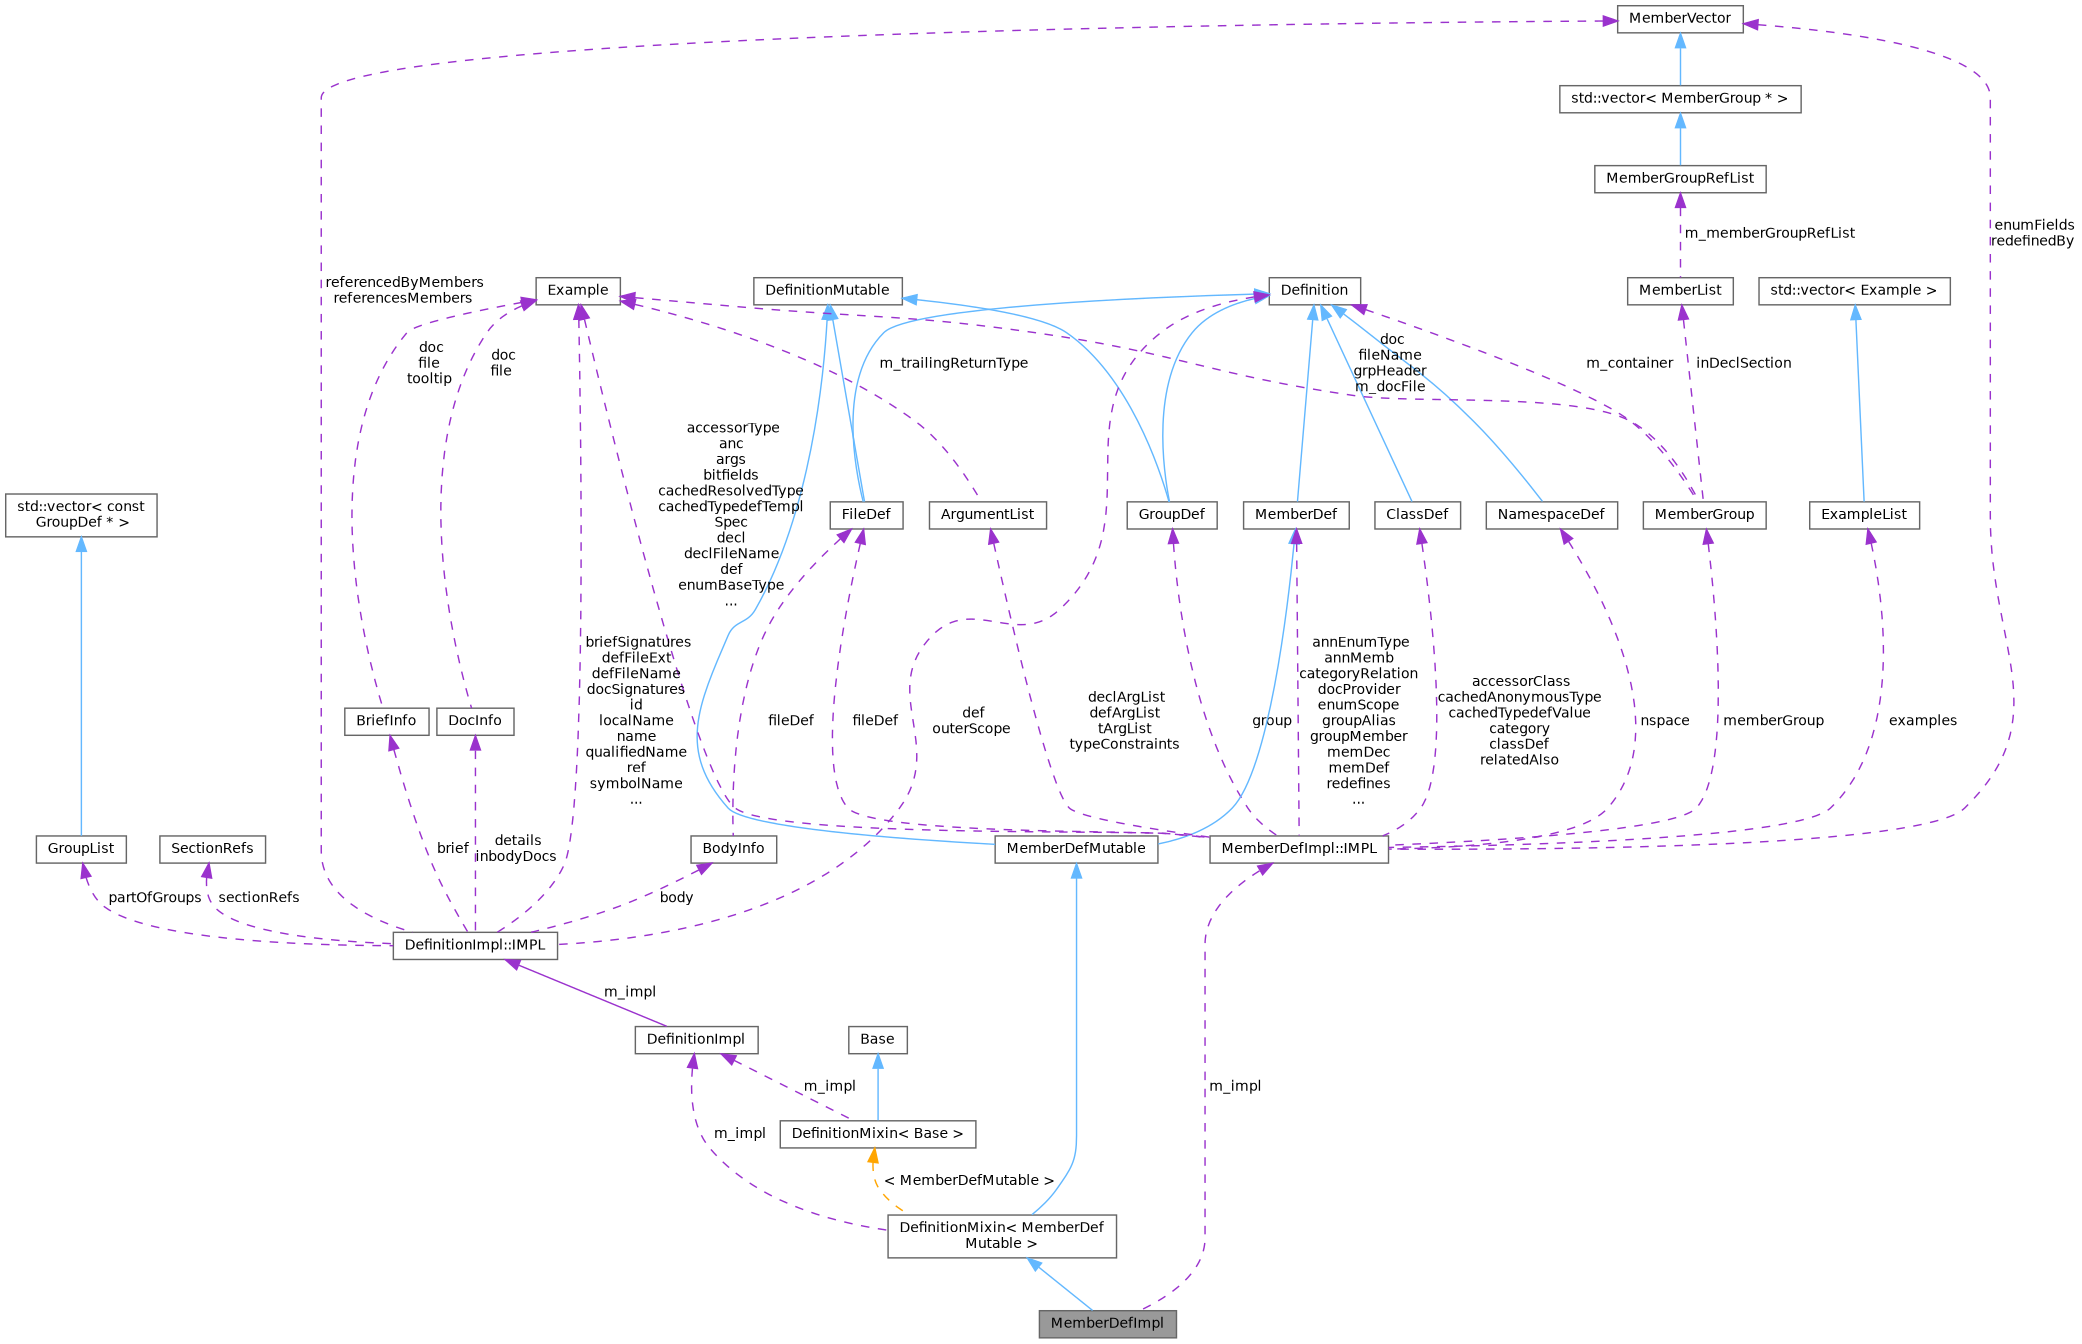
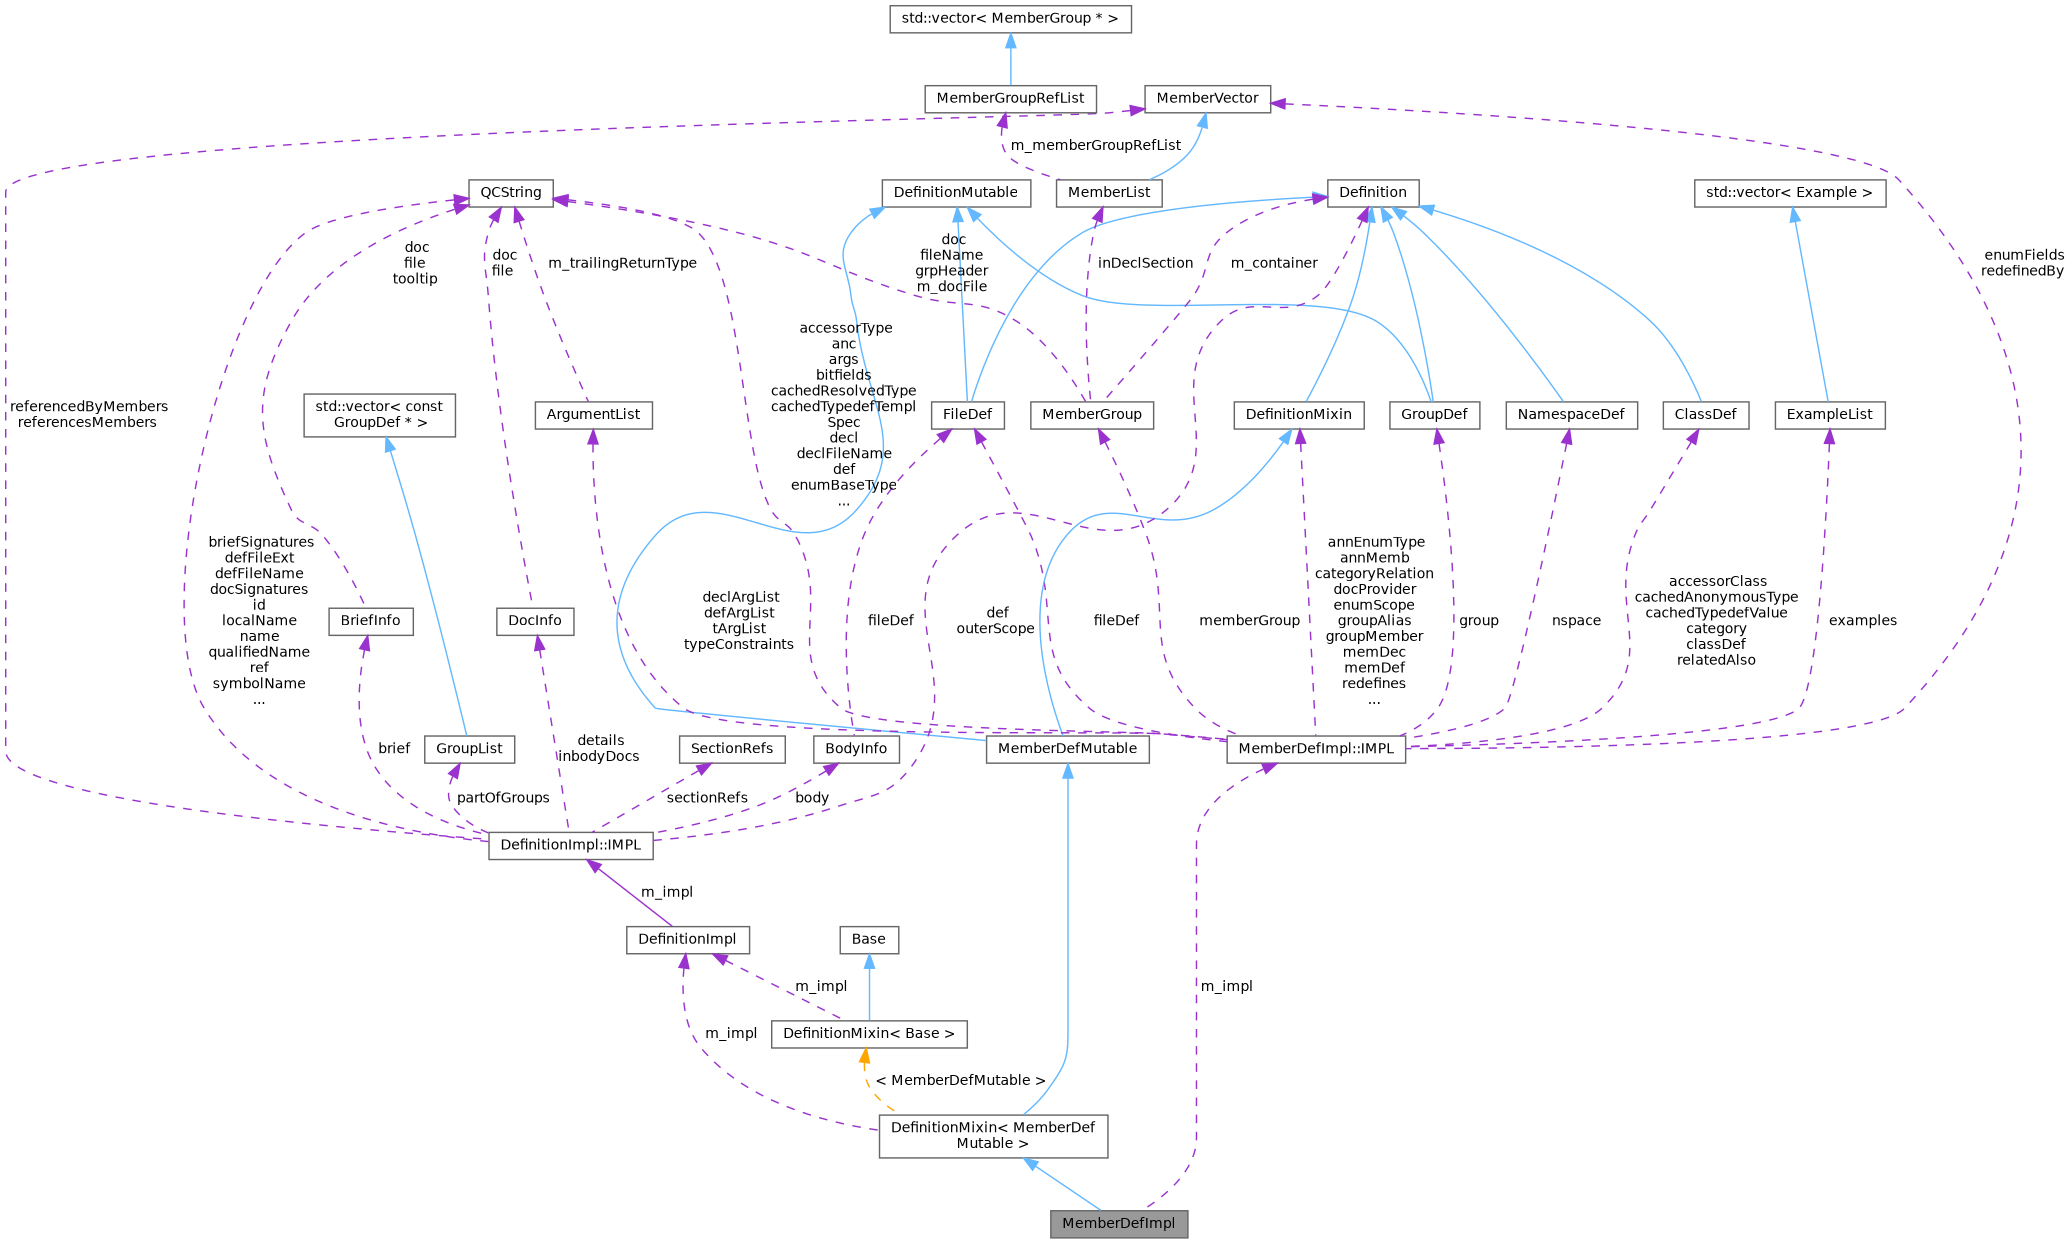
  digraph {
    fontname="DejaVu Sans"
    rankdir=TB
    node [color=gray40 fillcolor=white fontname="DejaVu Sans" fontsize=10 shape=box style=filled]
    edge [color=darkorchid3 dir=back fontname="DejaVu Sans" fontsize=10 labelfontname=Helvetica labelfontsize=10 style=dashed]
    n1 [fillcolor=grey60 fontcolor=black height=0.2 label=MemberDefImpl width=0.4]
    n2 [height=0.2 label="DefinitionMixin\< MemberDef\lMutable \>" width=0.4]
    n3 [height=0.2 label=MemberDefMutable width=0.4]
    n4 [height=0.2 label=DefinitionMutable width=0.4]
    n5 [height=0.2 label=FileDef width=0.4]
    n6 [height=0.2 label=GroupDef width=0.4]
    n7 [height=0.2 label="MemberDefImpl::IMPL" width=0.4]
    n8 [height=0.2 label=BodyInfo width=0.4]
-   n9 [height=0.2 label=MemberDef width=0.4]
+   n9 [height=0.2 label=DefinitionMixin width=0.4]
    n10 [height=0.2 label=Definition width=0.4]
    n11 [height=0.2 label="DefinitionImpl::IMPL" width=0.4]
    n12 [height=0.2 label=ClassDef width=0.4]
    n13 [height=0.2 label=NamespaceDef width=0.4]
    n14 [height=0.2 label=MemberGroup width=0.4]
    n15 [height=0.2 label=DefinitionImpl width=0.4]
    n16 [height=0.2 label="DefinitionMixin\< Base \>" width=0.4]
    n17 [height=0.2 label=SectionRefs width=0.4]
    n18 [height=0.2 label=GroupList width=0.4]
    n19 [height=0.2 label="std::vector\< const\l GroupDef * \>" width=0.4]
    n20 [height=0.2 label=DocInfo width=0.4]
-   n21 [height=0.2 label=Example width=0.4]
+   n21 [height=0.2 label=QCString width=0.4]
    n22 [height=0.2 label=BriefInfo width=0.4]
    n23 [height=0.2 label=ArgumentList width=0.4]
    n24 [height=0.2 label=MemberVector width=0.4]
    n25 [height=0.2 label=MemberList width=0.4]
    n26 [height=0.2 label=Base width=0.4]
    n27 [height=0.2 label=ExampleList width=0.4]
    n28 [height=0.2 label="std::vector\< Example \>" width=0.4]
    n29 [height=0.2 label=MemberGroupRefList width=0.4]
    n30 [height=0.2 label="std::vector\< MemberGroup * \>" width=0.4]
    n2 -> n1 [color=steelblue1 style=solid]
    n3 -> n2 [color=steelblue1 style=solid]
    n4 -> n3 [color=steelblue1 style=solid]
    n4 -> n5 [color=steelblue1 style=solid]
    n4 -> n6 [color=steelblue1 style=solid]
    n5 -> n7 [label=" fileDef"]
    n5 -> n8 [label=" fileDef"]
    n6 -> n7 [label=" group"]
    n7 -> n1 [label=" m_impl"]
    n8 -> n11 [label=" body"]
    n9 -> n3 [color=steelblue1 style=solid]
    n9 -> n7 [label=" annEnumType\nannMemb\ncategoryRelation\ndocProvider\nenumScope\ngroupAlias\ngroupMember\nmemDec\nmemDef\nredefines\n..."]
    n10 -> n5 [color=steelblue1 style=solid]
    n10 -> n6 [color=steelblue1 style=solid]
    n10 -> n9 [color=steelblue1 style=solid]
    n10 -> n11 [label=" def\nouterScope"]
    n10 -> n12 [color=steelblue1 style=solid]
    n10 -> n13 [color=steelblue1 style=solid]
    n10 -> n14 [label=" m_container"]
    n11 -> n15 [label=" m_impl" style=solid]
    n12 -> n7 [label=" accessorClass\ncachedAnonymousType\ncachedTypedefValue\ncategory\nclassDef\nrelatedAlso"]
    n13 -> n7 [label=" nspace"]
    n14 -> n7 [label=" memberGroup"]
    n15 -> n2 [label=" m_impl"]
    n15 -> n16 [label=" m_impl"]
    n16 -> n2 [color=orange label=" \< MemberDefMutable \>"]
    n17 -> n11 [label=" sectionRefs"]
    n18 -> n11 [label=" partOfGroups"]
    n19 -> n18 [color=steelblue1 style=solid]
    n20 -> n11 [label=" details\ninbodyDocs"]
    n21 -> n7 [label=" accessorType\nanc\nargs\nbitfields\ncachedResolvedType\ncachedTypedefTempl\lSpec\ndecl\ndeclFileName\ndef\nenumBaseType\n..."]
    n21 -> n11 [label=" briefSignatures\ndefFileExt\ndefFileName\ndocSignatures\nid\nlocalName\nname\nqualifiedName\nref\nsymbolName\n..."]
    n21 -> n14 [label=" doc\nfileName\ngrpHeader\nm_docFile"]
    n21 -> n20 [label=" doc\nfile"]
    n21 -> n22 [label=" doc\nfile\ntooltip"]
    n21 -> n23 [label=" m_trailingReturnType"]
    n22 -> n11 [label=" brief"]
    n23 -> n7 [label=" declArgList\ndefArgList\ntArgList\ntypeConstraints"]
    n24 -> n7 [label=" enumFields\nredefinedBy"]
    n24 -> n11 [label=" referencedByMembers\nreferencesMembers"]
-   n24 -> n30 [color=steelblue1 style=solid]
+   n24 -> n25 [color=steelblue1 style=solid]
    n25 -> n14 [label=" inDeclSection"]
    n26 -> n16 [color=steelblue1 style=solid]
    n27 -> n7 [label=" examples"]
    n28 -> n27 [color=steelblue1 style=solid]
    n29 -> n25 [label=" m_memberGroupRefList"]
    n30 -> n29 [color=steelblue1 style=solid]
  }
